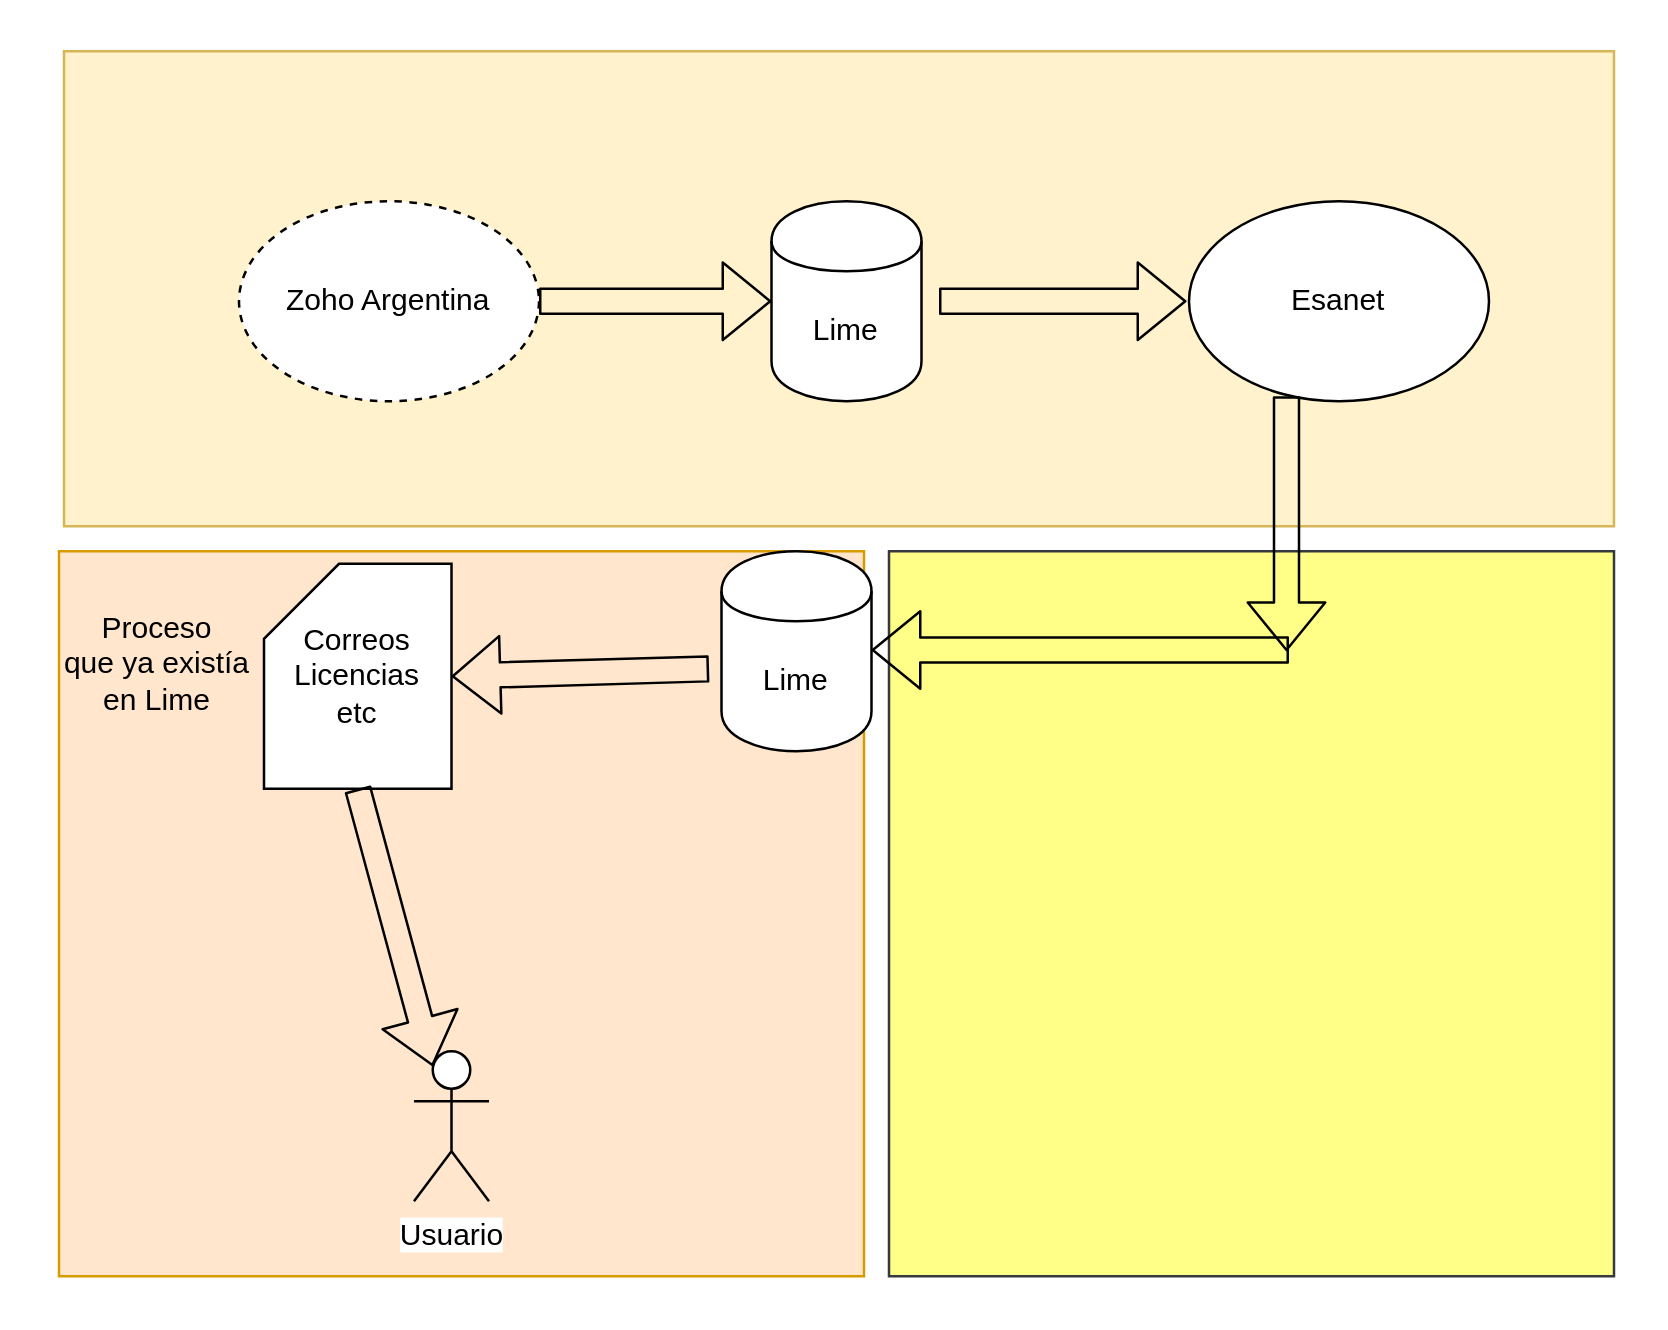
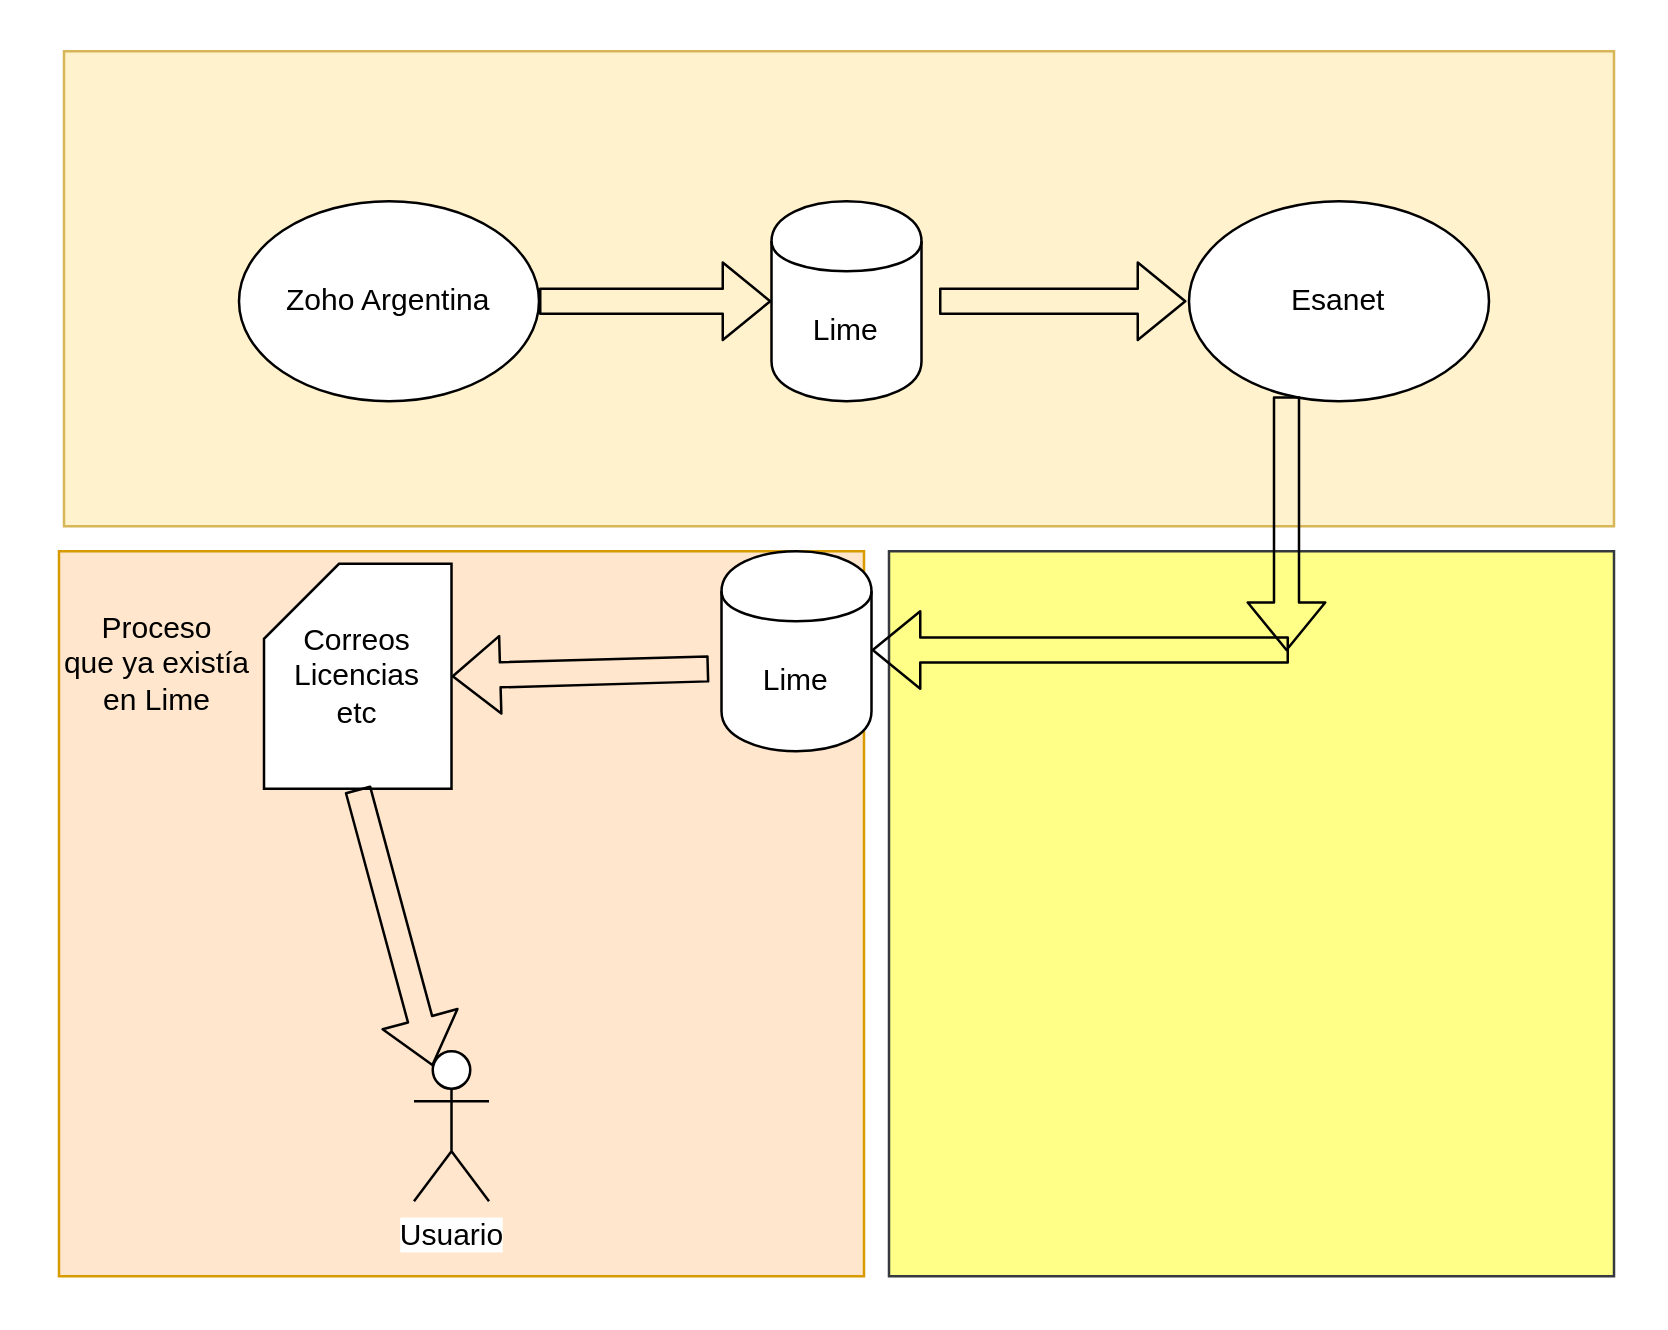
  <mxCell id="0" />
  <mxCell id="1" parent="0" />
  <mxCell id="2" value="" style="whiteSpace=wrap;html=1;aspect=fixed;fillColor=#ffff88;strokeColor=#36393d;" vertex="1" parent="1"><mxGeometry x="355" y="220" width="290" height="290" as="geometry" /></mxCell>
  <mxCell id="3" value="" style="rounded=0;whiteSpace=wrap;html=1;fillColor=#ffe6cc;strokeColor=#d79b00;" vertex="1" parent="1"><mxGeometry x="23" y="220" width="322" height="290" as="geometry" /></mxCell>
  <mxCell id="4" value="" style="rounded=0;whiteSpace=wrap;html=1;fillColor=#fff2cc;strokeColor=#d6b656;" vertex="1" parent="1"><mxGeometry x="25" y="20" width="620" height="190" as="geometry" /></mxCell>
- <mxCell id="5" value="Zoho Argentina" style="ellipse;whiteSpace=wrap;html=1;dashed=1;" vertex="1" parent="1"><mxGeometry x="95" y="80" width="120" height="80" as="geometry" /></mxCell>
+ <mxCell id="5" value="Zoho Argentina" style="ellipse;whiteSpace=wrap;html=1;" vertex="1" parent="1"><mxGeometry x="95" y="80" width="120" height="80" as="geometry" /></mxCell>
  <mxCell id="6" value="" style="shape=flexArrow;endArrow=classic;html=1;exitX=1;exitY=0.5;exitDx=0;exitDy=0;entryX=0;entryY=0.5;entryDx=0;entryDy=0;" edge="1" parent="1" source="5" target="7"><mxGeometry width="50" height="50" relative="1" as="geometry"><mxPoint x="255" y="160" as="sourcePoint" /><mxPoint x="285" y="120" as="targetPoint" /></mxGeometry></mxCell>
  <mxCell id="7" value="Lime" style="shape=cylinder;whiteSpace=wrap;html=1;boundedLbl=1;backgroundOutline=1;" vertex="1" parent="1"><mxGeometry x="308" y="80" width="60" height="80" as="geometry" /></mxCell>
  <mxCell id="8" value="" style="shape=flexArrow;endArrow=classic;html=1;entryX=0.108;entryY=0.5;entryDx=0;entryDy=0;entryPerimeter=0;" edge="1" parent="1"><mxGeometry width="50" height="50" relative="1" as="geometry"><mxPoint x="375" y="120" as="sourcePoint" /><mxPoint x="474" y="120" as="targetPoint" /></mxGeometry></mxCell>
  <mxCell id="9" value="Esanet" style="ellipse;whiteSpace=wrap;html=1;" vertex="1" parent="1"><mxGeometry x="475" y="80" width="120" height="80" as="geometry" /></mxCell>
  <mxCell id="10" value="Usuario" style="shape=umlActor;verticalLabelPosition=bottom;labelBackgroundColor=#ffffff;verticalAlign=top;html=1;outlineConnect=0;" vertex="1" parent="1"><mxGeometry x="165" y="420" width="30" height="60" as="geometry" /></mxCell>
  <mxCell id="11" value="" style="shape=flexArrow;endArrow=classic;html=1;exitX=0.325;exitY=0.975;exitDx=0;exitDy=0;exitPerimeter=0;" edge="1" parent="1" source="9"><mxGeometry width="50" height="50" relative="1" as="geometry"><mxPoint x="505" y="210" as="sourcePoint" /><mxPoint x="514" y="260" as="targetPoint" /></mxGeometry></mxCell>
  <mxCell id="12" value="" style="shape=flexArrow;endArrow=classic;html=1;entryX=1;entryY=0.5;entryDx=0;entryDy=0;" edge="1" parent="1"><mxGeometry width="50" height="50" relative="1" as="geometry"><mxPoint x="515" y="259.5" as="sourcePoint" /><mxPoint x="348" y="259.5" as="targetPoint" /></mxGeometry></mxCell>
  <mxCell id="13" value="Lime" style="shape=cylinder;whiteSpace=wrap;html=1;boundedLbl=1;backgroundOutline=1;" vertex="1" parent="1"><mxGeometry x="288" y="220" width="60" height="80" as="geometry" /></mxCell>
  <mxCell id="14" value="Correos&lt;br&gt;Licencias&lt;br&gt;etc&lt;br&gt;" style="shape=card;whiteSpace=wrap;html=1;" vertex="1" parent="1"><mxGeometry x="105" y="225" width="75" height="90" as="geometry" /></mxCell>
  <mxCell id="15" value="" style="shape=flexArrow;endArrow=classic;html=1;entryX=1;entryY=0.5;entryDx=0;entryDy=0;entryPerimeter=0;exitX=-0.083;exitY=0.588;exitDx=0;exitDy=0;exitPerimeter=0;" edge="1" parent="1" source="13" target="14"><mxGeometry width="50" height="50" relative="1" as="geometry"><mxPoint x="95" y="540" as="sourcePoint" /><mxPoint x="145" y="490" as="targetPoint" /></mxGeometry></mxCell>
  <mxCell id="16" value="" style="shape=flexArrow;endArrow=classic;html=1;entryX=0.25;entryY=0.1;entryDx=0;entryDy=0;entryPerimeter=0;exitX=0.5;exitY=1;exitDx=0;exitDy=0;exitPerimeter=0;" edge="1" parent="1" source="14" target="10"><mxGeometry width="50" height="50" relative="1" as="geometry"><mxPoint x="95" y="540" as="sourcePoint" /><mxPoint x="145" y="490" as="targetPoint" /></mxGeometry></mxCell>
  <mxCell id="17" value="Proceso&lt;br&gt;que ya existía en Lime&lt;br&gt;" style="text;html=1;strokeColor=none;fillColor=none;align=center;verticalAlign=middle;whiteSpace=wrap;rounded=0;" vertex="1" parent="1"><mxGeometry x="20" y="220" width="85" height="90" as="geometry" /></mxCell>
